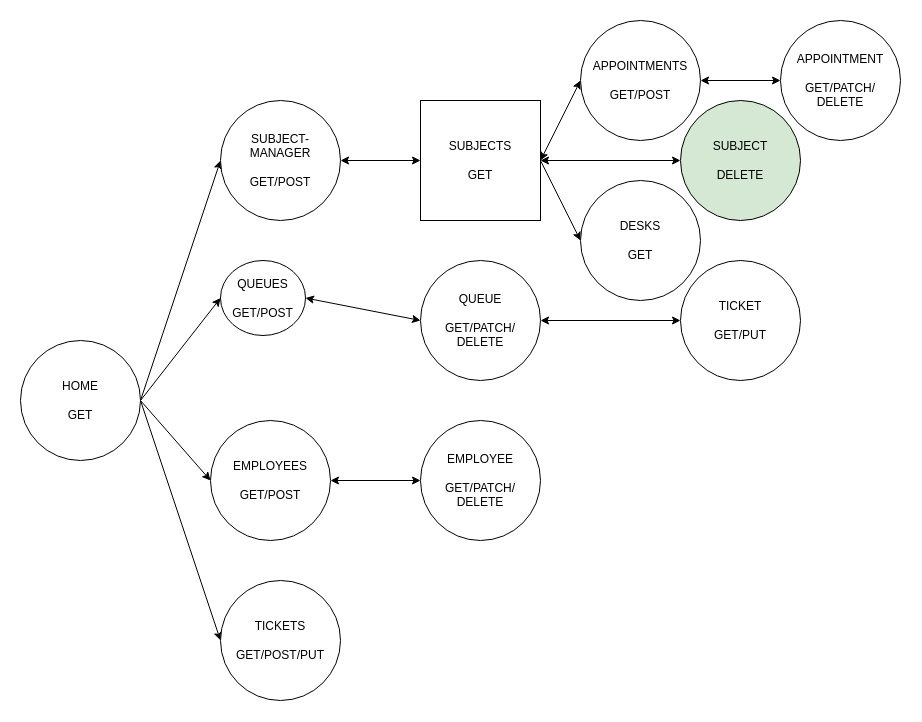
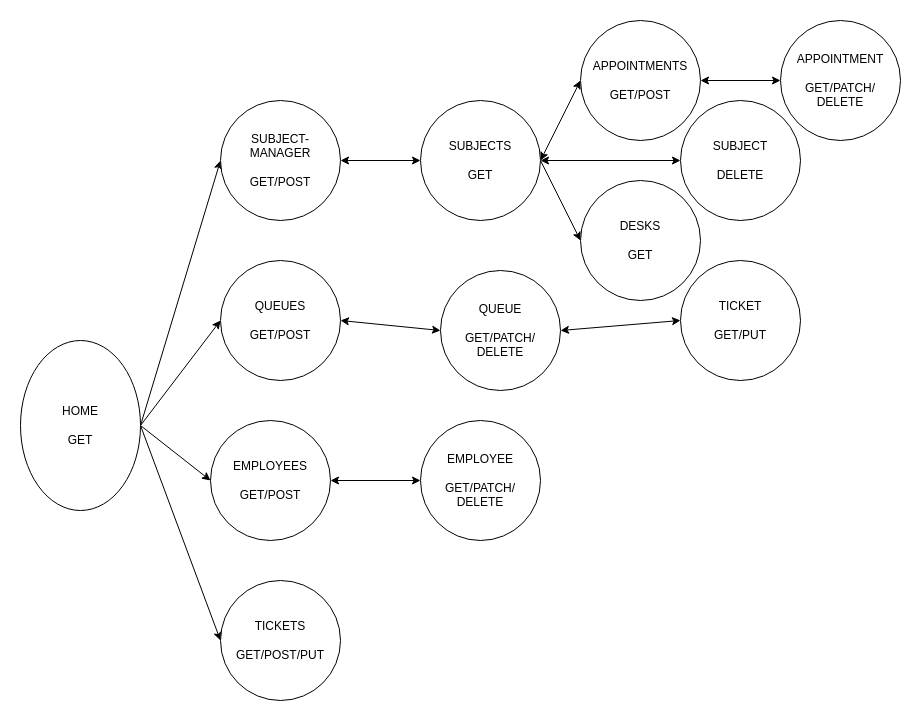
  <mxCell id="0" />
  <mxCell id="1" parent="0" />
  <mxCell id="2" style="rounded=0;orthogonalLoop=1;jettySize=auto;html=1;exitX=1;exitY=0.5;exitDx=0;exitDy=0;entryX=0;entryY=0.5;entryDx=0;entryDy=0;" parent="1" source="6" target="10" edge="1"><mxGeometry relative="1" as="geometry" /></mxCell>
  <mxCell id="3" style="edgeStyle=none;rounded=0;orthogonalLoop=1;jettySize=auto;html=1;exitX=1;exitY=0.5;exitDx=0;exitDy=0;entryX=0;entryY=0.5;entryDx=0;entryDy=0;" parent="1" source="6" target="8" edge="1"><mxGeometry relative="1" as="geometry" /></mxCell>
  <mxCell id="4" style="edgeStyle=none;rounded=0;orthogonalLoop=1;jettySize=auto;html=1;exitX=1;exitY=0.5;exitDx=0;exitDy=0;entryX=0;entryY=0.5;entryDx=0;entryDy=0;" parent="1" source="6" target="12" edge="1"><mxGeometry relative="1" as="geometry" /></mxCell>
  <mxCell id="5" style="edgeStyle=none;rounded=0;orthogonalLoop=1;jettySize=auto;html=1;exitX=1;exitY=0.5;exitDx=0;exitDy=0;entryX=0;entryY=0.5;entryDx=0;entryDy=0;" parent="1" source="6" target="13" edge="1"><mxGeometry relative="1" as="geometry" /></mxCell>
- <mxCell id="6" value="HOME&lt;br&gt;&lt;br&gt;GET" style="ellipse;whiteSpace=wrap;html=1;aspect=fixed;" parent="1" vertex="1"><mxGeometry x="20" y="340" width="120" height="120" as="geometry" /></mxCell>
+ <mxCell id="6" value="HOME&lt;br&gt;&lt;br&gt;GET" style="ellipse;whiteSpace=wrap;html=1;aspect=fixed;" parent="1" vertex="1"><mxGeometry x="20" y="340" width="120" height="170" as="geometry" /></mxCell>
  <mxCell id="7" style="edgeStyle=none;rounded=0;orthogonalLoop=1;jettySize=auto;html=1;exitX=1;exitY=0.5;exitDx=0;exitDy=0;startArrow=classic;startFill=1;" parent="1" source="8" target="14" edge="1"><mxGeometry relative="1" as="geometry" /></mxCell>
  <mxCell id="8" value="EMPLOYEES&lt;br&gt;&lt;br&gt;GET/POST" style="ellipse;whiteSpace=wrap;html=1;aspect=fixed;" parent="1" vertex="1"><mxGeometry x="210" y="420" width="120" height="120" as="geometry" /></mxCell>
  <mxCell id="9" style="edgeStyle=none;rounded=0;orthogonalLoop=1;jettySize=auto;html=1;exitX=1;exitY=0.5;exitDx=0;exitDy=0;entryX=0;entryY=0.5;entryDx=0;entryDy=0;startArrow=classic;startFill=1;" parent="1" source="10" target="26" edge="1"><mxGeometry relative="1" as="geometry" /></mxCell>
  <mxCell id="10" value="SUBJECT-MANAGER&lt;br&gt;&lt;br&gt;GET/POST" style="ellipse;whiteSpace=wrap;html=1;aspect=fixed;" parent="1" vertex="1"><mxGeometry x="220" y="100" width="120" height="120" as="geometry" /></mxCell>
  <mxCell id="11" style="edgeStyle=none;rounded=0;orthogonalLoop=1;jettySize=auto;html=1;exitX=1;exitY=0.5;exitDx=0;exitDy=0;entryX=0;entryY=0.5;entryDx=0;entryDy=0;startArrow=classic;startFill=1;" parent="1" source="12" target="19" edge="1"><mxGeometry relative="1" as="geometry" /></mxCell>
- <mxCell id="12" value="QUEUES&lt;br&gt;&lt;br&gt;GET/POST" style="ellipse;whiteSpace=wrap;html=1;aspect=fixed;" parent="1" vertex="1"><mxGeometry x="220" y="260" width="85" height="75" as="geometry" /></mxCell>
+ <mxCell id="12" value="QUEUES&lt;br&gt;&lt;br&gt;GET/POST" style="ellipse;whiteSpace=wrap;html=1;aspect=fixed;" parent="1" vertex="1"><mxGeometry x="220" y="260" width="120" height="120" as="geometry" /></mxCell>
  <mxCell id="13" value="TICKETS&lt;br&gt;&lt;br&gt;GET/POST/PUT" style="ellipse;whiteSpace=wrap;html=1;aspect=fixed;" parent="1" vertex="1"><mxGeometry x="220" y="580" width="120" height="120" as="geometry" /></mxCell>
  <mxCell id="14" value="EMPLOYEE&lt;br&gt;&lt;br&gt;GET/PATCH/&lt;br&gt;DELETE" style="ellipse;whiteSpace=wrap;html=1;aspect=fixed;" parent="1" vertex="1"><mxGeometry x="420" y="420" width="120" height="120" as="geometry" /></mxCell>
  <mxCell id="15" style="edgeStyle=none;rounded=0;orthogonalLoop=1;jettySize=auto;html=1;exitX=1;exitY=0.5;exitDx=0;exitDy=0;entryX=0;entryY=0.5;entryDx=0;entryDy=0;startArrow=classic;startFill=1;" parent="1" source="26" target="22" edge="1"><mxGeometry relative="1" as="geometry" /></mxCell>
  <mxCell id="16" style="edgeStyle=none;rounded=0;orthogonalLoop=1;jettySize=auto;html=1;exitX=1;exitY=0.5;exitDx=0;exitDy=0;entryX=0;entryY=0.5;entryDx=0;entryDy=0;startArrow=none;startFill=0;" parent="1" source="26" target="24" edge="1"><mxGeometry relative="1" as="geometry" /></mxCell>
- <mxCell id="17" value="SUBJECT&lt;br&gt;&lt;br&gt;DELETE" style="ellipse;whiteSpace=wrap;html=1;aspect=fixed;fillColor=#d5e8d4;" parent="1" vertex="1"><mxGeometry x="680" y="100" width="120" height="120" as="geometry" /></mxCell>
+ <mxCell id="17" value="SUBJECT&lt;br&gt;&lt;br&gt;DELETE" style="ellipse;whiteSpace=wrap;html=1;aspect=fixed;" parent="1" vertex="1"><mxGeometry x="680" y="100" width="120" height="120" as="geometry" /></mxCell>
  <mxCell id="18" style="edgeStyle=none;rounded=0;orthogonalLoop=1;jettySize=auto;html=1;exitX=1;exitY=0.5;exitDx=0;exitDy=0;entryX=0;entryY=0.5;entryDx=0;entryDy=0;startArrow=classic;startFill=1;" parent="1" source="19" target="20" edge="1"><mxGeometry relative="1" as="geometry" /></mxCell>
- <mxCell id="19" value="QUEUE&lt;br&gt;&lt;br&gt;GET/PATCH/&lt;br&gt;DELETE" style="ellipse;whiteSpace=wrap;html=1;aspect=fixed;" parent="1" vertex="1"><mxGeometry x="420" y="260" width="120" height="120" as="geometry" /></mxCell>
+ <mxCell id="19" value="QUEUE&lt;br&gt;&lt;br&gt;GET/PATCH/&lt;br&gt;DELETE" style="ellipse;whiteSpace=wrap;html=1;aspect=fixed;" parent="1" vertex="1"><mxGeometry x="440" y="270" width="120" height="120" as="geometry" /></mxCell>
  <mxCell id="20" value="TICKET&lt;br&gt;&lt;br&gt;GET/PUT" style="ellipse;whiteSpace=wrap;html=1;aspect=fixed;" parent="1" vertex="1"><mxGeometry x="680" y="260" width="120" height="120" as="geometry" /></mxCell>
  <mxCell id="21" style="edgeStyle=none;rounded=0;orthogonalLoop=1;jettySize=auto;html=1;exitX=1;exitY=0.5;exitDx=0;exitDy=0;entryX=0;entryY=0.5;entryDx=0;entryDy=0;startArrow=classic;startFill=1;" parent="1" source="22" target="23" edge="1"><mxGeometry relative="1" as="geometry" /></mxCell>
  <mxCell id="22" value="APPOINTMENTS&lt;br&gt;&lt;br&gt;GET/POST" style="ellipse;whiteSpace=wrap;html=1;aspect=fixed;" parent="1" vertex="1"><mxGeometry x="580" y="20" width="120" height="120" as="geometry" /></mxCell>
  <mxCell id="23" value="APPOINTMENT&lt;br&gt;&lt;br&gt;GET/PATCH/&lt;br&gt;DELETE" style="ellipse;whiteSpace=wrap;html=1;aspect=fixed;" parent="1" vertex="1"><mxGeometry x="780" y="20" width="120" height="120" as="geometry" /></mxCell>
  <mxCell id="24" value="DESKS&lt;br&gt;&lt;br&gt;GET" style="ellipse;whiteSpace=wrap;html=1;aspect=fixed;" parent="1" vertex="1"><mxGeometry x="580" y="180" width="120" height="120" as="geometry" /></mxCell>
  <mxCell id="25" style="edgeStyle=none;rounded=0;orthogonalLoop=1;jettySize=auto;html=1;exitX=1;exitY=0.5;exitDx=0;exitDy=0;entryX=0;entryY=0.5;entryDx=0;entryDy=0;startArrow=classic;startFill=1;" parent="1" source="26" target="17" edge="1"><mxGeometry relative="1" as="geometry" /></mxCell>
- <mxCell id="26" value="SUBJECTS&lt;br&gt;&lt;br&gt;GET" style="whiteSpace=wrap;html=1;aspect=fixed;rounded=0;" parent="1" vertex="1"><mxGeometry x="420" y="100" width="120" height="120" as="geometry" /></mxCell>
+ <mxCell id="26" value="SUBJECTS&lt;br&gt;&lt;br&gt;GET" style="ellipse;whiteSpace=wrap;html=1;aspect=fixed;" parent="1" vertex="1"><mxGeometry x="420" y="100" width="120" height="120" as="geometry" /></mxCell>
